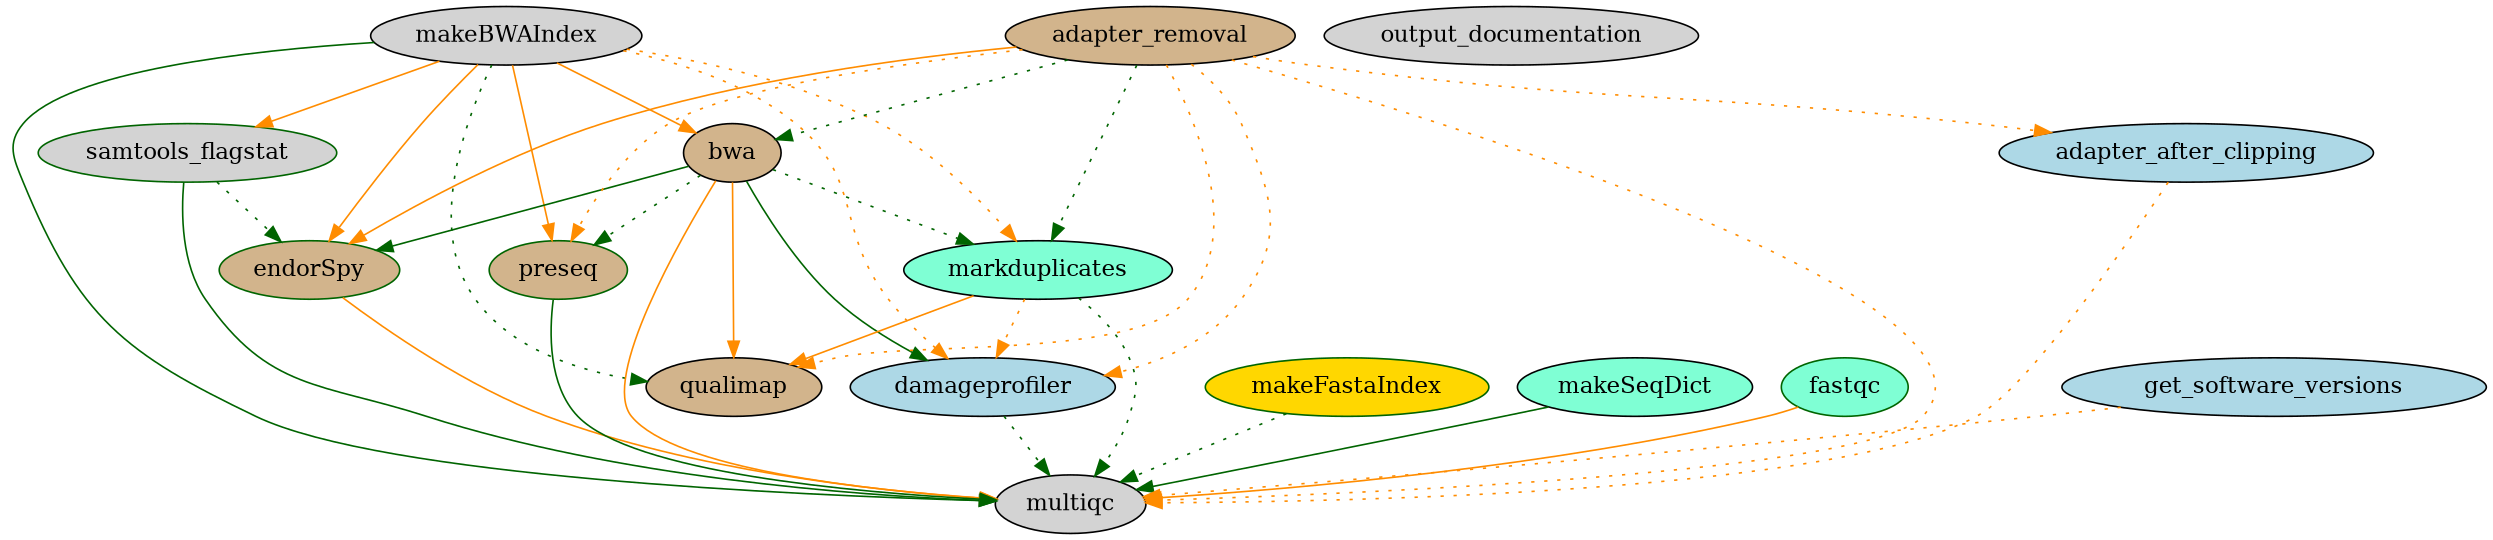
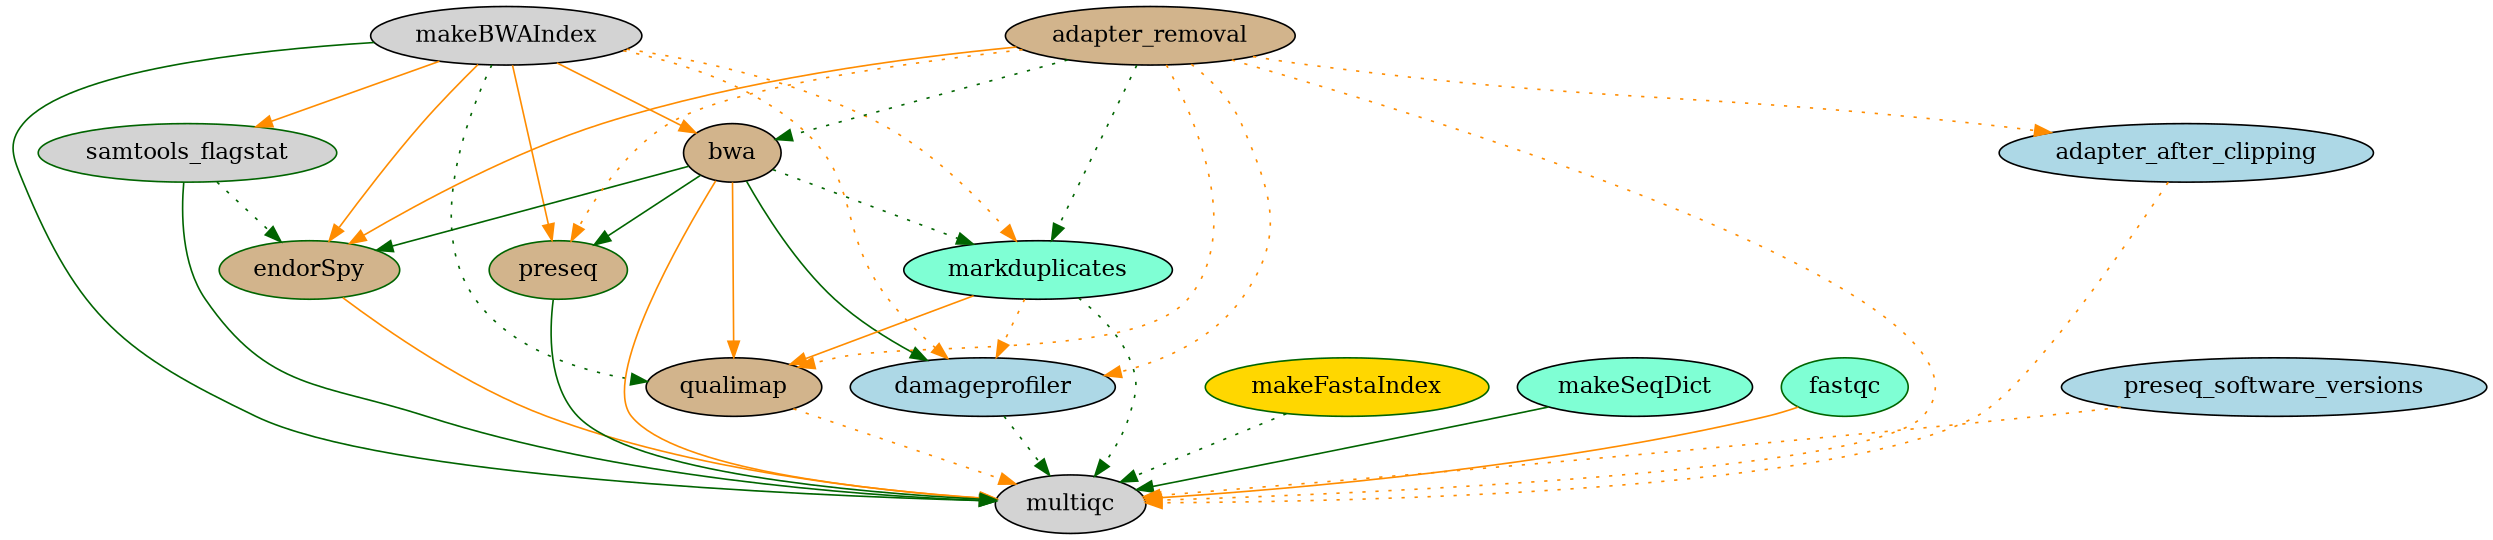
  strict digraph {
    node [color=black fillcolor=tan style=filled]
    edge [color=darkorange style=dotted]
    makeBWAIndex [fillcolor=lightgrey]
    bwa
    samtools_flagstat [color=darkgreen fillcolor=lightgrey]
    markduplicates [fillcolor=aquamarine]
    endorSpy [color=darkgreen]
    damageprofiler [fillcolor=lightblue]
    preseq [color=darkgreen]
    qualimap
    multiqc [fillcolor=lightgrey]
    makeFastaIndex [color=darkgreen fillcolor=gold]
    makeSeqDict [fillcolor=aquamarine]
    fastqc [color=darkgreen fillcolor=aquamarine]
    adapter_removal
    n14 [fillcolor=lightblue label=adapter_after_clipping]
-   output_documentation [fillcolor=lightgrey]
-   get_software_versions [fillcolor=lightblue]
+   get_software_versions [fillcolor=lightblue label=preseq_software_versions]
    makeBWAIndex -> bwa [style=solid]
    makeBWAIndex -> samtools_flagstat [style=solid]
    makeBWAIndex -> markduplicates
    makeBWAIndex -> endorSpy [style=solid]
    makeBWAIndex -> damageprofiler
    makeBWAIndex -> preseq [style=solid]
    makeBWAIndex -> qualimap [color=darkgreen]
    makeBWAIndex -> multiqc [color=darkgreen style=solid]
    bwa -> markduplicates [color=darkgreen]
    bwa -> endorSpy [color=darkgreen style=solid]
    bwa -> damageprofiler [color=darkgreen style=solid]
-   bwa -> preseq [color=darkgreen]
+   bwa -> preseq [color=darkgreen style=solid]
    bwa -> qualimap [style=solid]
    bwa -> multiqc [style=solid]
    samtools_flagstat -> endorSpy [color=darkgreen]
    samtools_flagstat -> multiqc [color=darkgreen style=solid]
    markduplicates -> damageprofiler
    markduplicates -> qualimap [style=solid]
    markduplicates -> multiqc [color=darkgreen]
    endorSpy -> multiqc [style=solid]
    damageprofiler -> multiqc [color=darkgreen]
    preseq -> multiqc [color=darkgreen style=solid]
+   qualimap -> multiqc
    makeFastaIndex -> multiqc [color=darkgreen]
    makeSeqDict -> multiqc [color=darkgreen style=solid]
    fastqc -> multiqc [style=solid]
    adapter_removal -> bwa [color=darkgreen]
    adapter_removal -> markduplicates [color=darkgreen]
    adapter_removal -> endorSpy [style=solid]
    adapter_removal -> damageprofiler
    adapter_removal -> preseq
    adapter_removal -> qualimap
    adapter_removal -> multiqc
    adapter_removal -> n14
    n14 -> multiqc
    get_software_versions -> multiqc
  }
